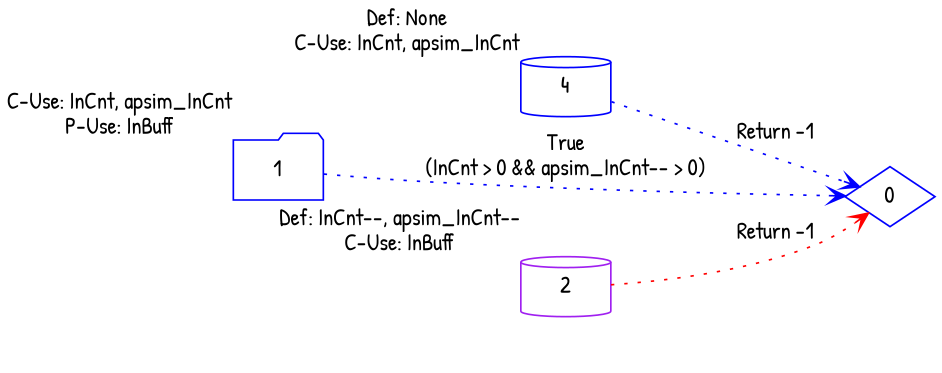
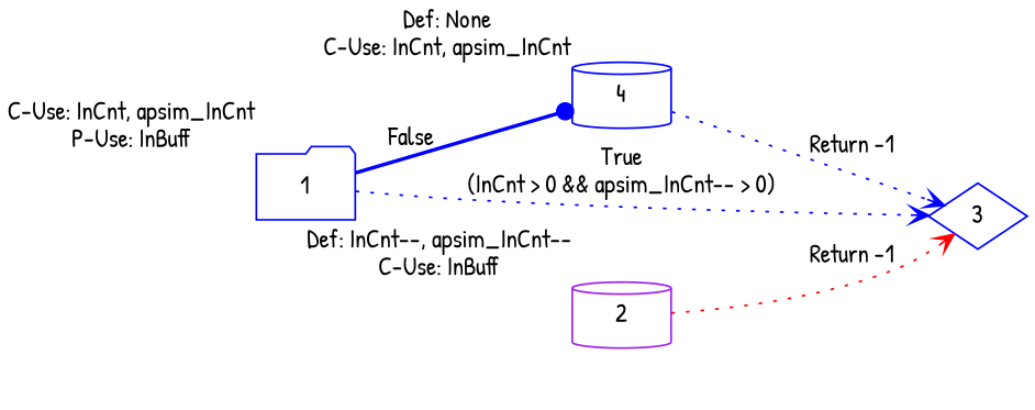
  digraph {
    fontname="Patrick Hand"
    rankdir=LR
    node [color=blue fontname="Patrick Hand" shape=cylinder]
    edge [arrowhead=vee color=blue fontname="Patrick Hand" style=dotted]
    n1 [label=1 shape=folder xlabel="C-Use: InCnt, apsim_InCnt\nP-Use: InBuff"]
    n2 [label=4 xlabel="Def: None\nC-Use: InCnt, apsim_InCnt"]
-   n3 [label=0 shape=diamond]
+   n3 [label=3 shape=diamond]
    n4 [color=purple label=2 xlabel="Def: InCnt--, apsim_InCnt--\nC-Use: InBuff"]
+   n1 -> n2 [arrowhead=dot label=False style=bold]
    n1 -> n3 [label="True\n(InCnt > 0 && apsim_InCnt-- > 0)"]
    n2 -> n3 [label="Return -1"]
    n4 -> n3 [color=red label="Return -1"]
  }
